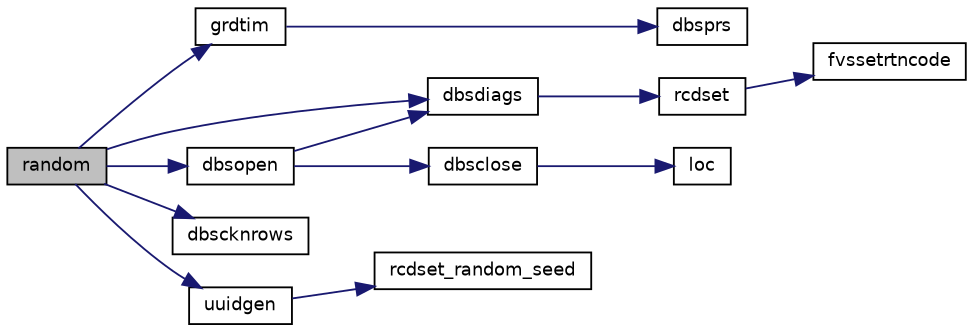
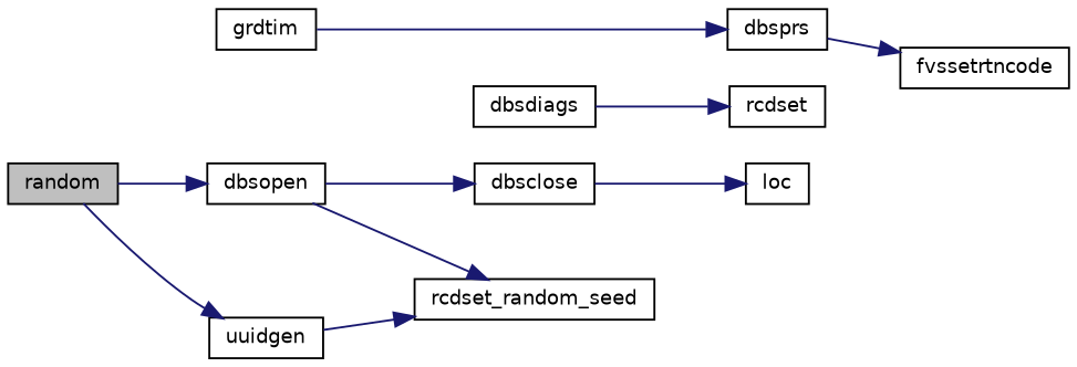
  digraph {
    rankdir=LR
    node [color=black fillcolor=white fontname=Helvetica fontsize=10 shape=record style=filled]
    edge [color=midnightblue fontname=Helvetica fontsize=10 labelfontname=Helvetica labelfontsize=10 style=solid]
    n1 [fillcolor=grey75 fontcolor=black height=0.2 label=random width=0.4]
    n2 [height=0.2 label=grdtim width=0.4]
    n3 [height=0.2 label=dbsopen width=0.4]
    n4 [height=0.2 label=dbsdiags width=0.4]
-   n5 [height=0.2 label=dbscknrows width=0.4]
    n6 [height=0.2 label=uuidgen width=0.4]
    n7 [height=0.2 label=dbsprs width=0.4]
    n8 [height=0.2 label=dbsclose width=0.4]
    n9 [height=0.2 label=rcdset width=0.4]
    n10 [height=0.2 label=rcdset_random_seed width=0.4]
    n11 [height=0.2 label=loc width=0.4]
    n12 [height=0.2 label=fvssetrtncode width=0.4]
-   n1 -> n2
    n1 -> n3
-   n1 -> n4
-   n1 -> n5
    n1 -> n6
    n2 -> n7
-   n3 -> n4
+   n3 -> n10
    n3 -> n8
    n4 -> n9
    n6 -> n10
    n8 -> n11
-   n9 -> n12
+   n7 -> n12
  }
